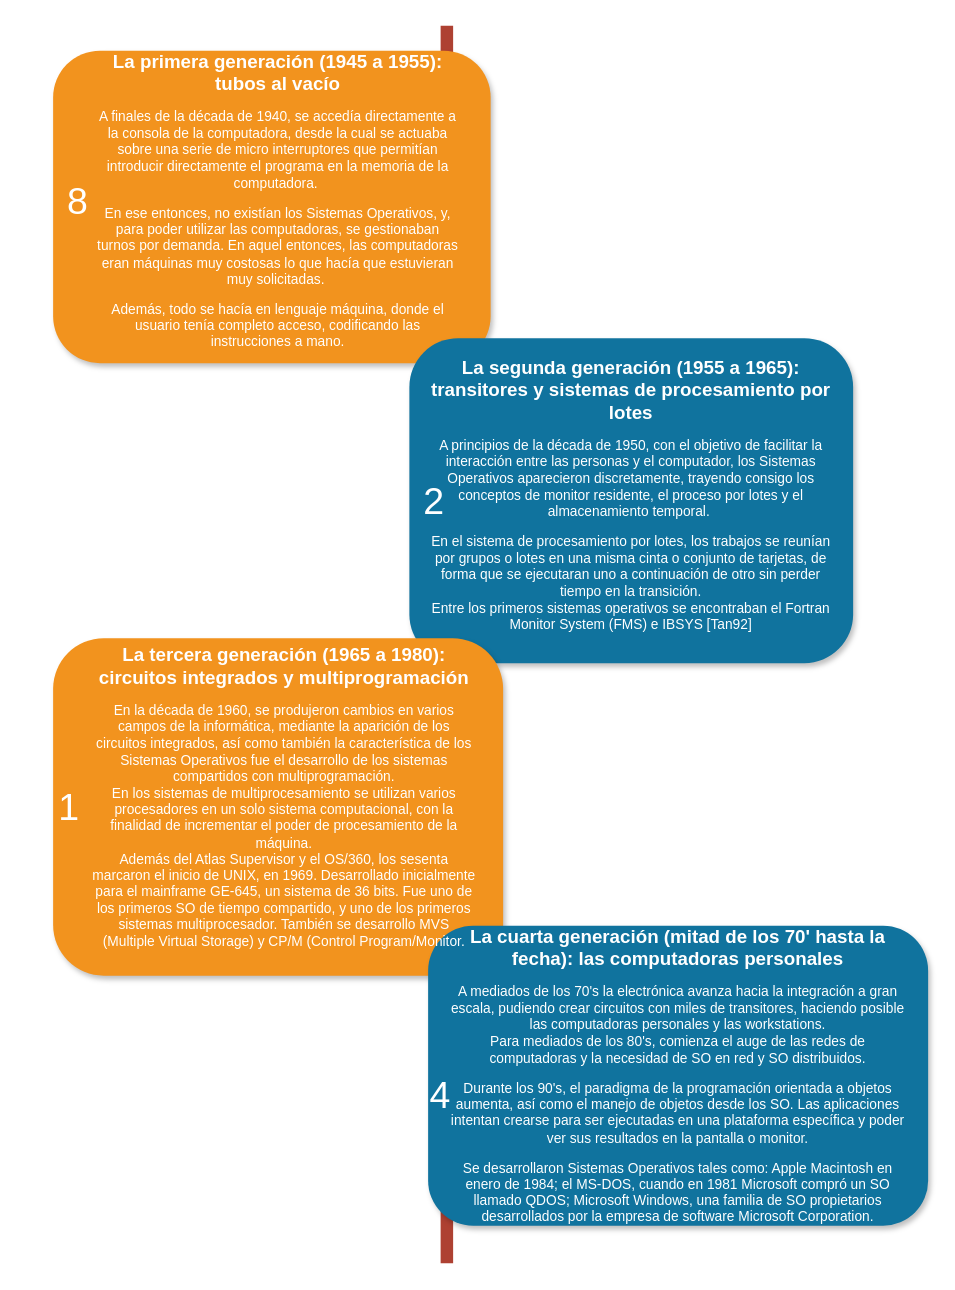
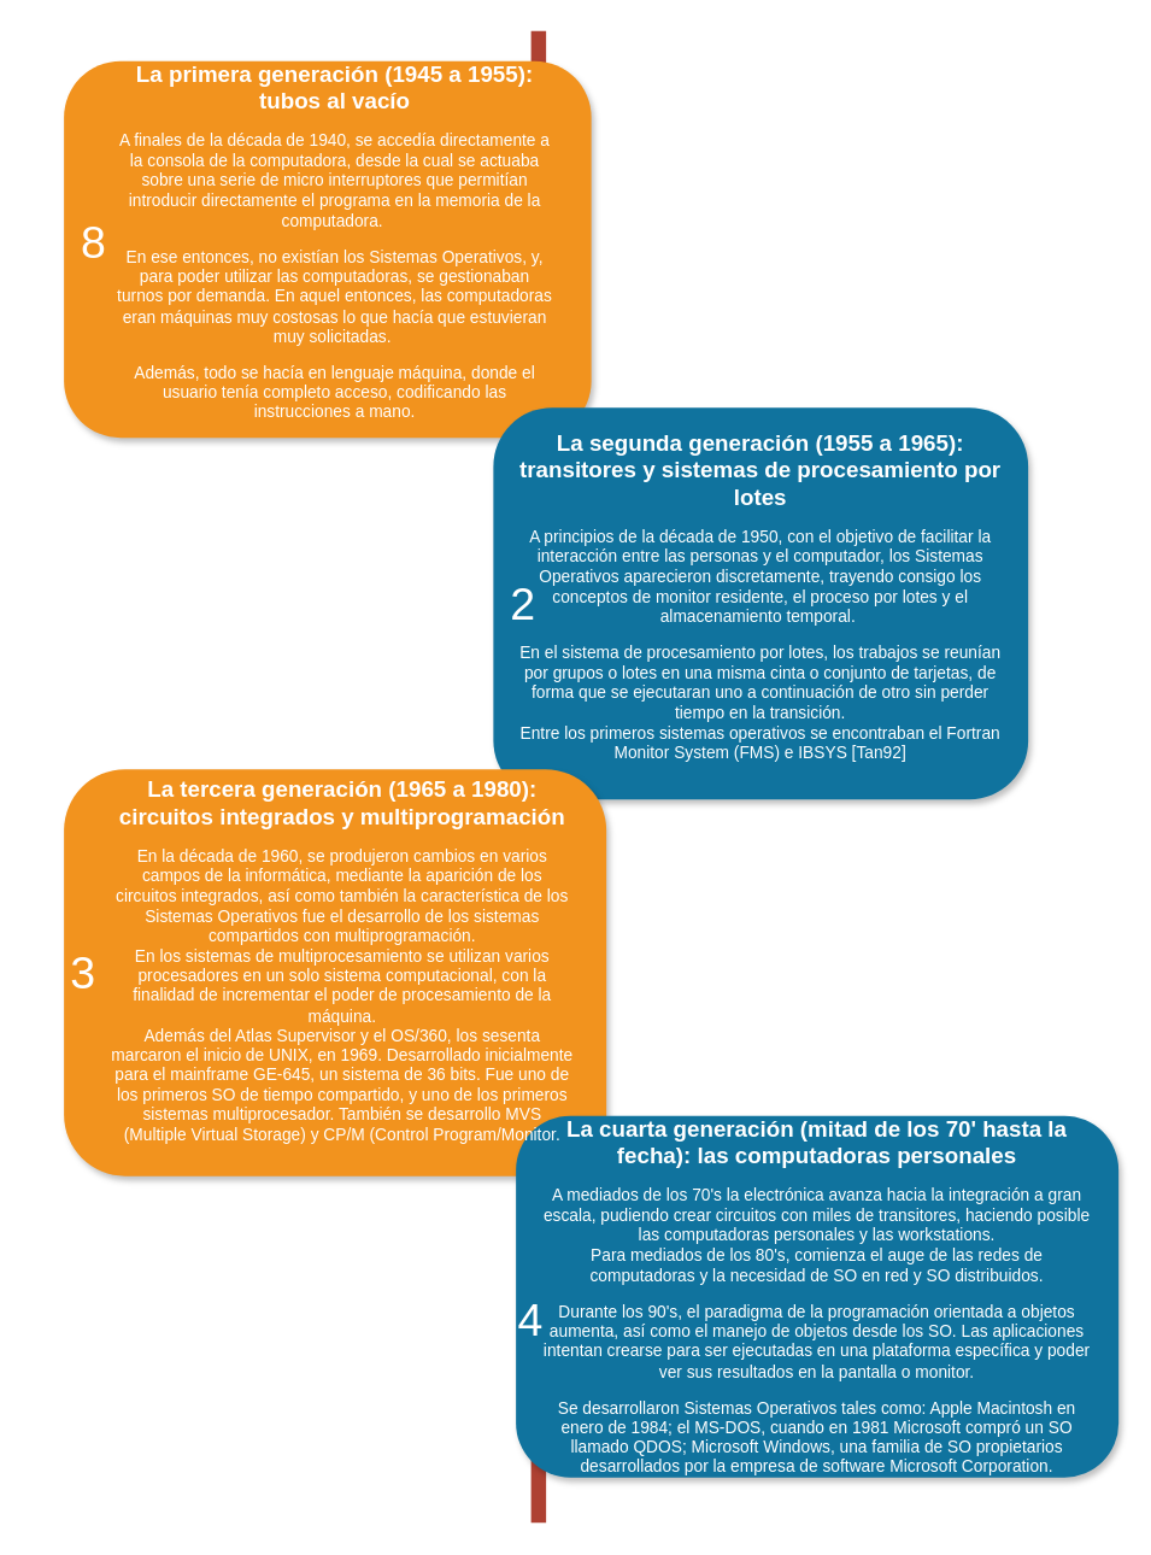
  <mxCell id="0" />
  <mxCell id="1" parent="0" />
  <mxCell id="2" value="" style="line;strokeWidth=10;direction=south;html=1;fillColor=none;fontSize=13;fontColor=#000000;align=center;strokeColor=#AE4132;" parent="1" vertex="1"><mxGeometry x="352" y="20" width="10" height="990" as="geometry" /></mxCell>
  <mxCell id="3" value="" style="rounded=1;whiteSpace=wrap;html=1;strokeColor=none;strokeWidth=1;fillColor=#F2931E;fontSize=13;fontColor=#FFFFFF;align=center;gradientColor=none;gradientDirection=east;verticalAlign=top;shadow=1;" parent="1" vertex="1"><mxGeometry x="42" y="40" width="350" height="250" as="geometry" /></mxCell>
  <mxCell id="4" value="8" style="text;html=1;strokeColor=none;fillColor=none;align=center;verticalAlign=middle;whiteSpace=wrap;fontSize=30;fontColor=#FFFFFF;" parent="1" vertex="1"><mxGeometry x="42" y="150" width="40" height="20" as="geometry" /></mxCell>
  <mxCell id="5" value="" style="rounded=1;whiteSpace=wrap;html=1;strokeColor=none;strokeWidth=1;fillColor=#10739E;fontSize=13;fontColor=#FFFFFF;align=center;gradientColor=none;gradientDirection=east;verticalAlign=top;shadow=1;" parent="1" vertex="1"><mxGeometry x="327" y="270" width="355" height="260" as="geometry" /></mxCell>
  <mxCell id="6" value="2" style="text;html=1;strokeColor=none;fillColor=none;align=center;verticalAlign=middle;whiteSpace=wrap;fontSize=30;fontColor=#FFFFFF;" parent="1" vertex="1"><mxGeometry x="327" y="390" width="40" height="20" as="geometry" /></mxCell>
  <mxCell id="7" value="" style="rounded=1;whiteSpace=wrap;html=1;strokeColor=none;strokeWidth=1;fillColor=#F2931E;fontSize=13;fontColor=#FFFFFF;align=center;gradientColor=none;gradientDirection=east;verticalAlign=top;shadow=1;" parent="1" vertex="1"><mxGeometry x="42" y="510" width="360" height="270" as="geometry" /></mxCell>
- <mxCell id="8" value="1" style="text;html=1;strokeColor=none;fillColor=none;align=center;verticalAlign=middle;whiteSpace=wrap;fontSize=30;fontColor=#FFFFFF;" parent="1" vertex="1"><mxGeometry x="20.13" y="612.5" width="70" height="65" as="geometry" /></mxCell>
+ <mxCell id="8" value="3" style="text;html=1;strokeColor=none;fillColor=none;align=center;verticalAlign=middle;whiteSpace=wrap;fontSize=30;fontColor=#FFFFFF;" parent="1" vertex="1"><mxGeometry x="20.13" y="612.5" width="70" height="65" as="geometry" /></mxCell>
  <mxCell id="9" value="" style="rounded=1;whiteSpace=wrap;html=1;strokeColor=none;strokeWidth=1;fillColor=#10739E;fontSize=13;fontColor=#FFFFFF;align=center;gradientColor=none;gradientDirection=east;verticalAlign=top;shadow=1;" parent="1" vertex="1"><mxGeometry x="342" y="740" width="400" height="240" as="geometry" /></mxCell>
  <mxCell id="10" value="4" style="text;html=1;strokeColor=none;fillColor=none;align=center;verticalAlign=middle;whiteSpace=wrap;fontSize=30;fontColor=#FFFFFF;" parent="1" vertex="1"><mxGeometry x="332" y="865" width="40" height="20" as="geometry" /></mxCell>
  <mxCell id="11" value="&lt;h1 style=&quot;font-size: 15px;&quot;&gt;&lt;font style=&quot;font-size: 15px;&quot;&gt;La primera generación (1945 a 1955): tubos al vacío&lt;br&gt;&lt;/font&gt;&lt;/h1&gt;&lt;p style=&quot;font-size: 11px;&quot;&gt;A finales de la década de 1940, se accedía directamente a la consola de la computadora, desde la cual se actuaba sobre una serie de micro interruptores que permitían introducir directamente el programa en la memoria de la computadora.&amp;nbsp;&lt;/p&gt;&lt;p style=&quot;font-size: 11px;&quot;&gt;En ese entonces, no existían los Sistemas Operativos, y, para poder utilizar las computadoras, se gestionaban turnos por demanda. En aquel entonces, las computadoras eran máquinas muy costosas lo que hacía que estuvieran muy solicitadas.&amp;nbsp;&lt;/p&gt;&lt;p style=&quot;font-size: 11px;&quot;&gt;Además, todo se hacía en lenguaje máquina, donde el usuario tenía completo acceso, codificando las instrucciones a mano. &lt;br&gt;&lt;/p&gt;&lt;p style=&quot;font-size: 11px;&quot;&gt;&lt;br&gt;&lt;/p&gt;" style="text;html=1;spacing=5;spacingTop=-20;whiteSpace=wrap;overflow=hidden;strokeColor=none;strokeWidth=4;fillColor=none;gradientColor=#007FFF;fontSize=9;fontColor=#FFFFFF;align=center;" parent="1" vertex="1"><mxGeometry x="72" y="40" width="300" height="245" as="geometry" /></mxCell>
  <mxCell id="12" value="&lt;h1 style=&quot;font-size: 15px;&quot;&gt;La segunda generación (1955 a 1965): transitores y sistemas de procesamiento por lotes&lt;br&gt;&lt;/h1&gt;&lt;p style=&quot;font-size: 11px;&quot;&gt;A principios de la década de 1950, con el objetivo de facilitar la interacción entre las personas y el computador, los Sistemas Operativos aparecieron discretamente, trayendo consigo los conceptos de monitor residente, el proceso por lotes y el almacenamiento temporal.&amp;nbsp;&lt;/p&gt;&lt;p style=&quot;font-size: 11px;&quot;&gt;En el sistema de procesamiento por lotes, los trabajos se reunían por grupos o lotes en una misma cinta o conjunto de tarjetas, de forma que se ejecutaran uno a continuación de otro sin perder tiempo en la transición.&lt;br&gt;Entre los primeros sistemas operativos se encontraban el Fortran Monitor System (FMS) e IBSYS [Tan92]&lt;br&gt;&lt;/p&gt;&lt;p style=&quot;font-size: 11px;&quot;&gt;&lt;br&gt;&lt;/p&gt;" style="text;html=1;spacing=5;spacingTop=-20;whiteSpace=wrap;overflow=hidden;strokeColor=none;strokeWidth=4;fillColor=none;gradientColor=#007FFF;fontSize=9;fontColor=#FFFFFF;align=center;" parent="1" vertex="1"><mxGeometry x="338.25" y="285" width="332.5" height="240" as="geometry" /></mxCell>
  <mxCell id="13" value="&lt;h1 style=&quot;font-size: 15px;&quot;&gt;La tercera generación (1965 a 1980): circuitos integrados y multiprogramación&lt;br&gt;&lt;/h1&gt;&lt;p style=&quot;font-size: 11px;&quot;&gt;En la década de 1960, se produjeron cambios en varios campos de la informática, mediante la aparición de los circuitos integrados, así como también la característica de los Sistemas Operativos fue el desarrollo de los sistemas compartidos con multiprogramación. &lt;br&gt;En los sistemas de multiprocesamiento se utilizan varios procesadores en un solo sistema computacional, con la finalidad de incrementar el poder de procesamiento de la máquina. &lt;br&gt;Además del Atlas Supervisor y el OS/360, los sesenta marcaron el inicio de UNIX, en 1969. Desarrollado inicialmente para el mainframe GE-645, un sistema de 36 bits. Fue uno de los primeros SO de tiempo compartido, y uno de los primeros sistemas multiprocesador. También se desarrollo MVS (Multiple Virtual Storage) y CP/M (Control Program/Monitor.&lt;br&gt;&lt;/p&gt;" style="text;html=1;spacing=5;spacingTop=-20;whiteSpace=wrap;overflow=hidden;strokeColor=none;strokeWidth=4;fillColor=none;gradientColor=#007FFF;fontSize=9;fontColor=#FFFFFF;align=center;" parent="1" vertex="1"><mxGeometry x="69.03" y="515" width="315.94" height="260" as="geometry" /></mxCell>
  <mxCell id="14" value="&lt;h1 style=&quot;font-size: 15px;&quot;&gt;La cuarta generación (mitad de los 70' hasta la fecha): las computadoras personales&lt;br&gt;&lt;/h1&gt;&lt;p style=&quot;font-size: 11px;&quot;&gt;&lt;font style=&quot;font-size: 11px;&quot;&gt;A mediados de los 70's la electrónica avanza hacia la integración a gran escala, pudiendo crear circuitos con miles de transitores, haciendo posible las computadoras personales y las workstations.&lt;br&gt;Para mediados de los 80's, comienza el auge de las redes de computadoras y la necesidad de SO en red y SO distribuidos. &lt;br&gt;&lt;/font&gt;&lt;/p&gt;&lt;p style=&quot;font-size: 11px;&quot;&gt;&lt;font style=&quot;font-size: 11px;&quot;&gt;Durante los 90's, el paradigma de la programación orientada a objetos aumenta, así como el manejo de objetos desde los SO. Las aplicaciones intentan crearse para ser ejecutadas en una plataforma específica y poder ver sus resultados en la pantalla o monitor.&lt;/font&gt;&lt;/p&gt;&lt;p style=&quot;font-size: 11px;&quot;&gt;&lt;font style=&quot;font-size: 11px;&quot;&gt;Se desarrollaron Sistemas Operativos tales como: Apple Macintosh en enero de 1984; el MS-DOS, cuando en 1981 Microsoft compró un SO llamado QDOS; Microsoft Windows, una familia de SO propietarios desarrollados por la empresa de software Microsoft Corporation&lt;/font&gt;.&lt;br&gt;&lt;/p&gt;" style="text;html=1;spacing=5;spacingTop=-20;whiteSpace=wrap;overflow=hidden;strokeColor=none;strokeWidth=4;fillColor=none;gradientColor=#007FFF;fontSize=9;fontColor=#FFFFFF;align=center;" parent="1" vertex="1"><mxGeometry x="353.25" y="740" width="377.5" height="240" as="geometry" /></mxCell>
